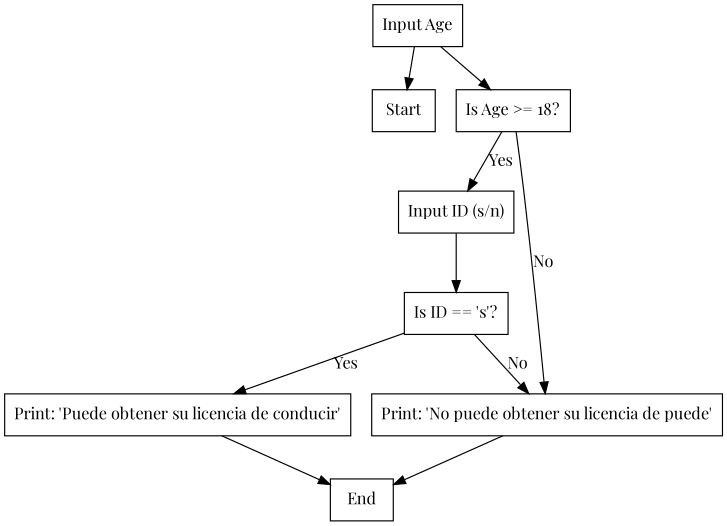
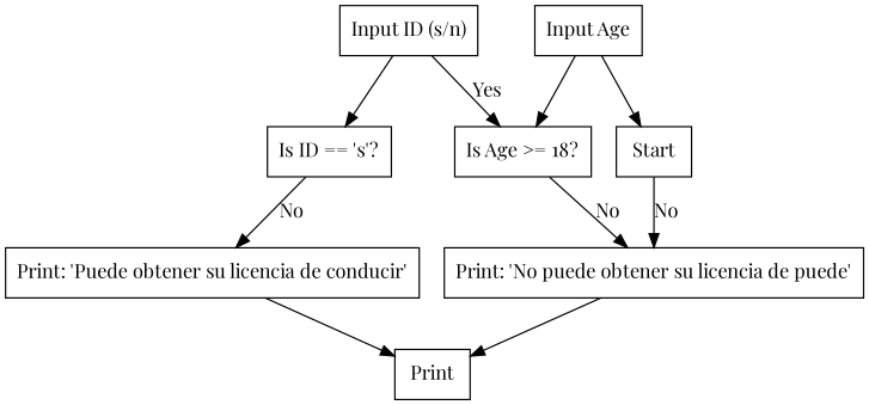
  digraph {
    fontname="Playfair Display"
    node [fontname="Playfair Display" shape=box]
    edge [fontname="Playfair Display"]
    n1 [label=Start]
    n2 [label="Input Age"]
    n3 [label="Is Age >= 18?"]
    n4 [label="Input ID (s/n)"]
    n5 [label="Print: 'No puede obtener su licencia de puede'"]
    n6 [label="Is ID == 's'?"]
-   n7 [label=End]
+   n7 [label=Print]
    n8 [label="Print: 'Puede obtener su licencia de conducir'"]
    n2 -> n1
    n2 -> n3
-   n3 -> n4 [label=Yes]
+   n4 -> n3 [label=Yes]
    n3 -> n5 [label=No]
    n4 -> n6
    n5 -> n7
-   n6 -> n5 [label=No]
-   n6 -> n8 [label=Yes]
+   n1 -> n5 [label=No]
+   n6 -> n8 [label=No]
    n8 -> n7
  }
